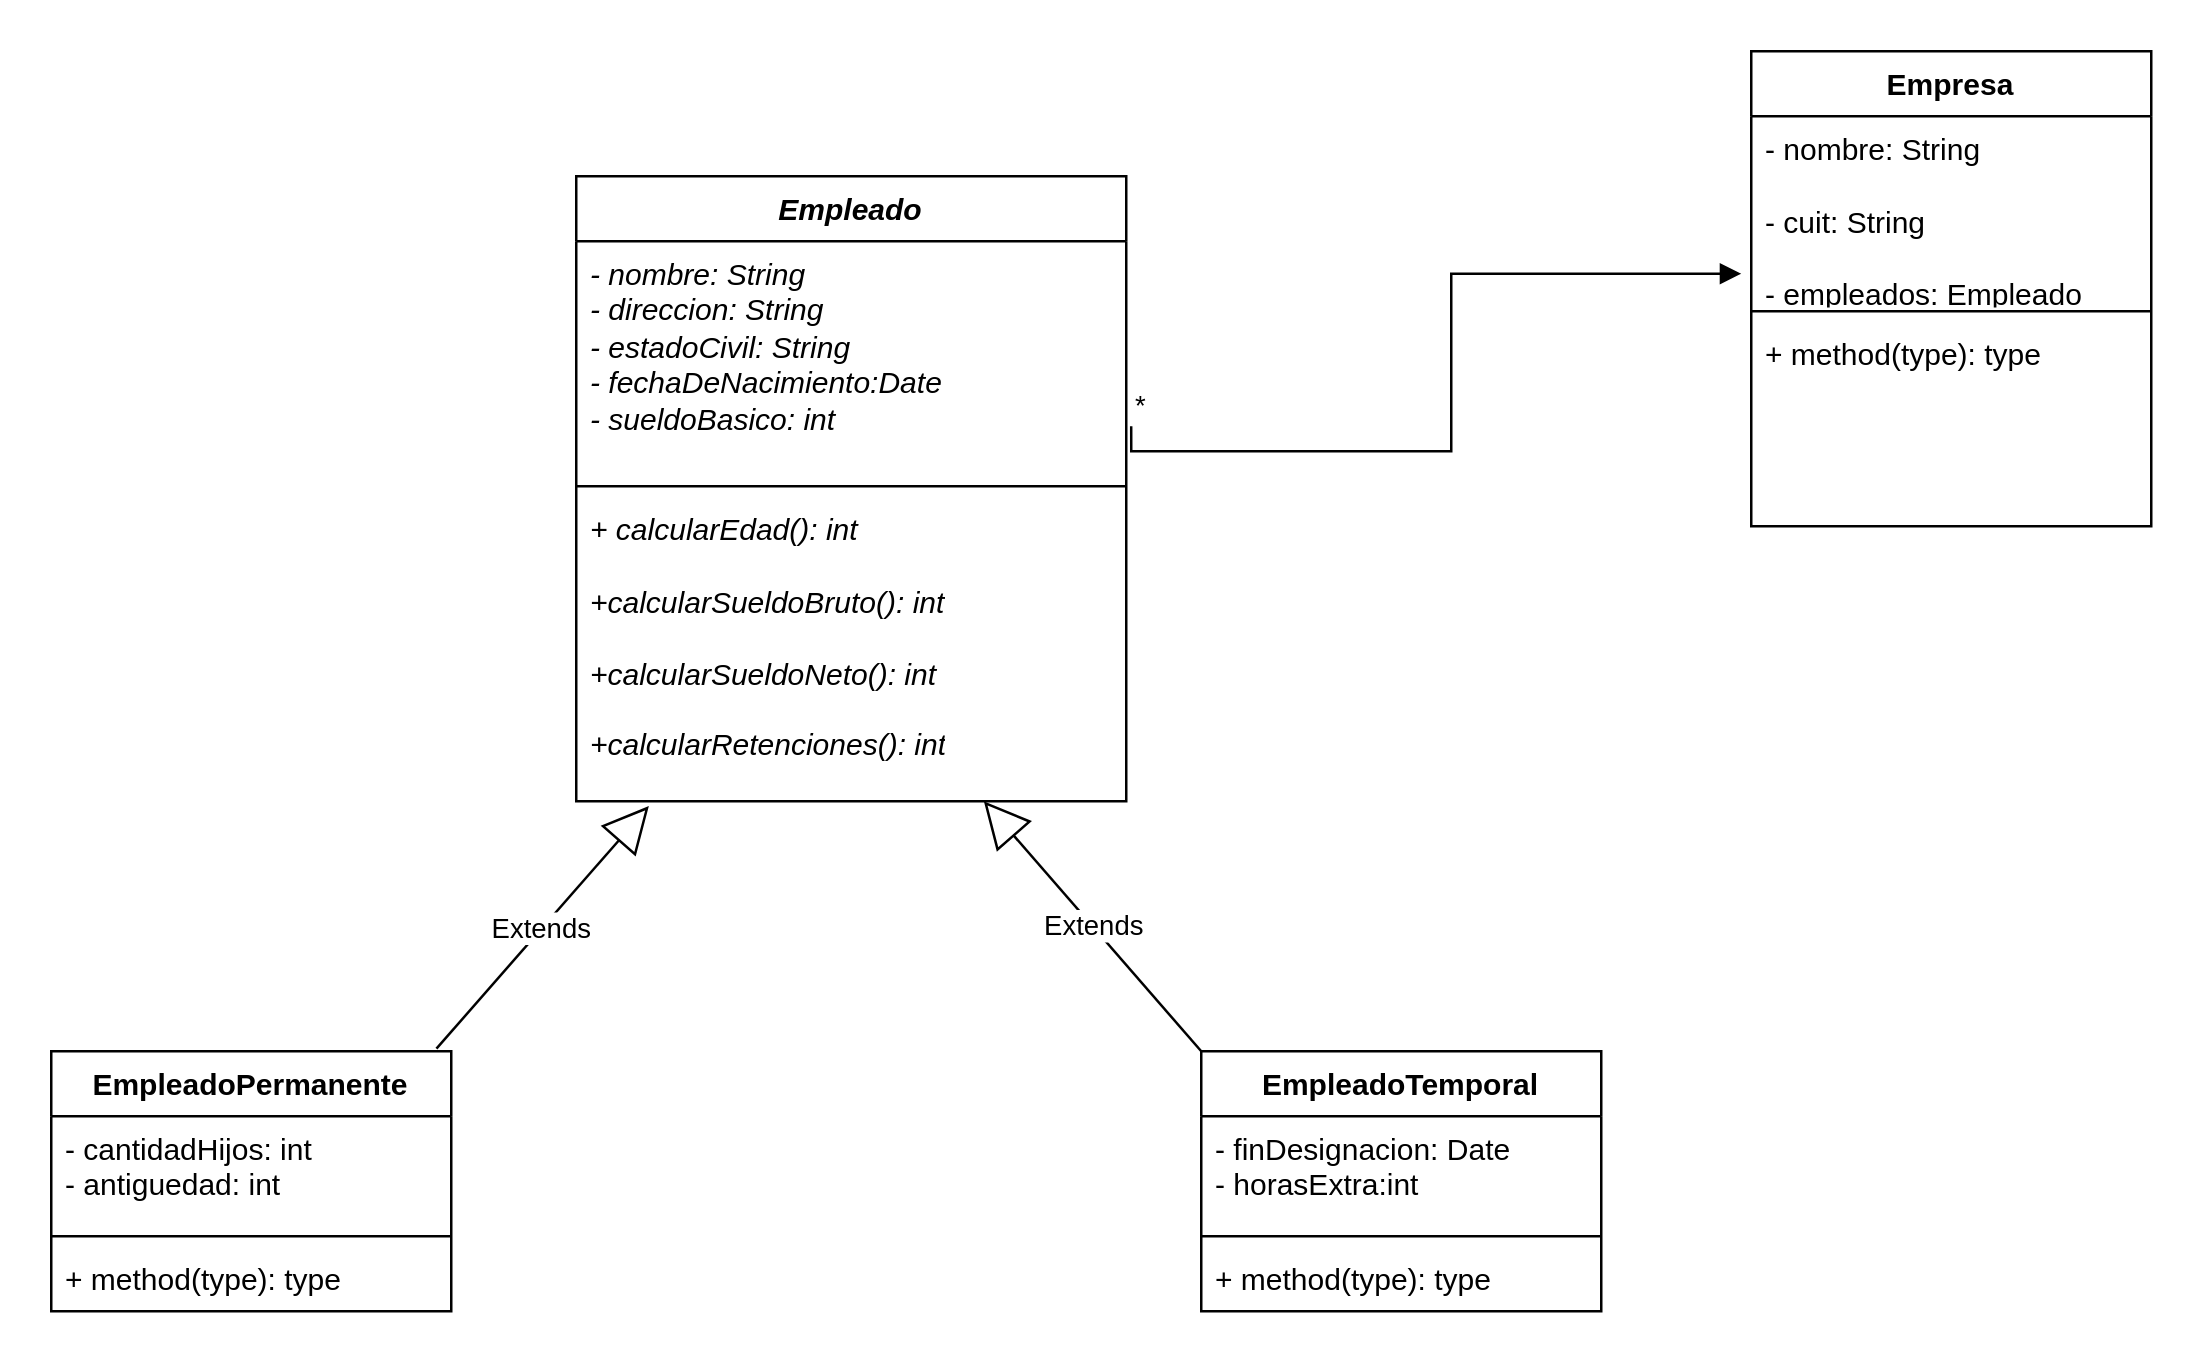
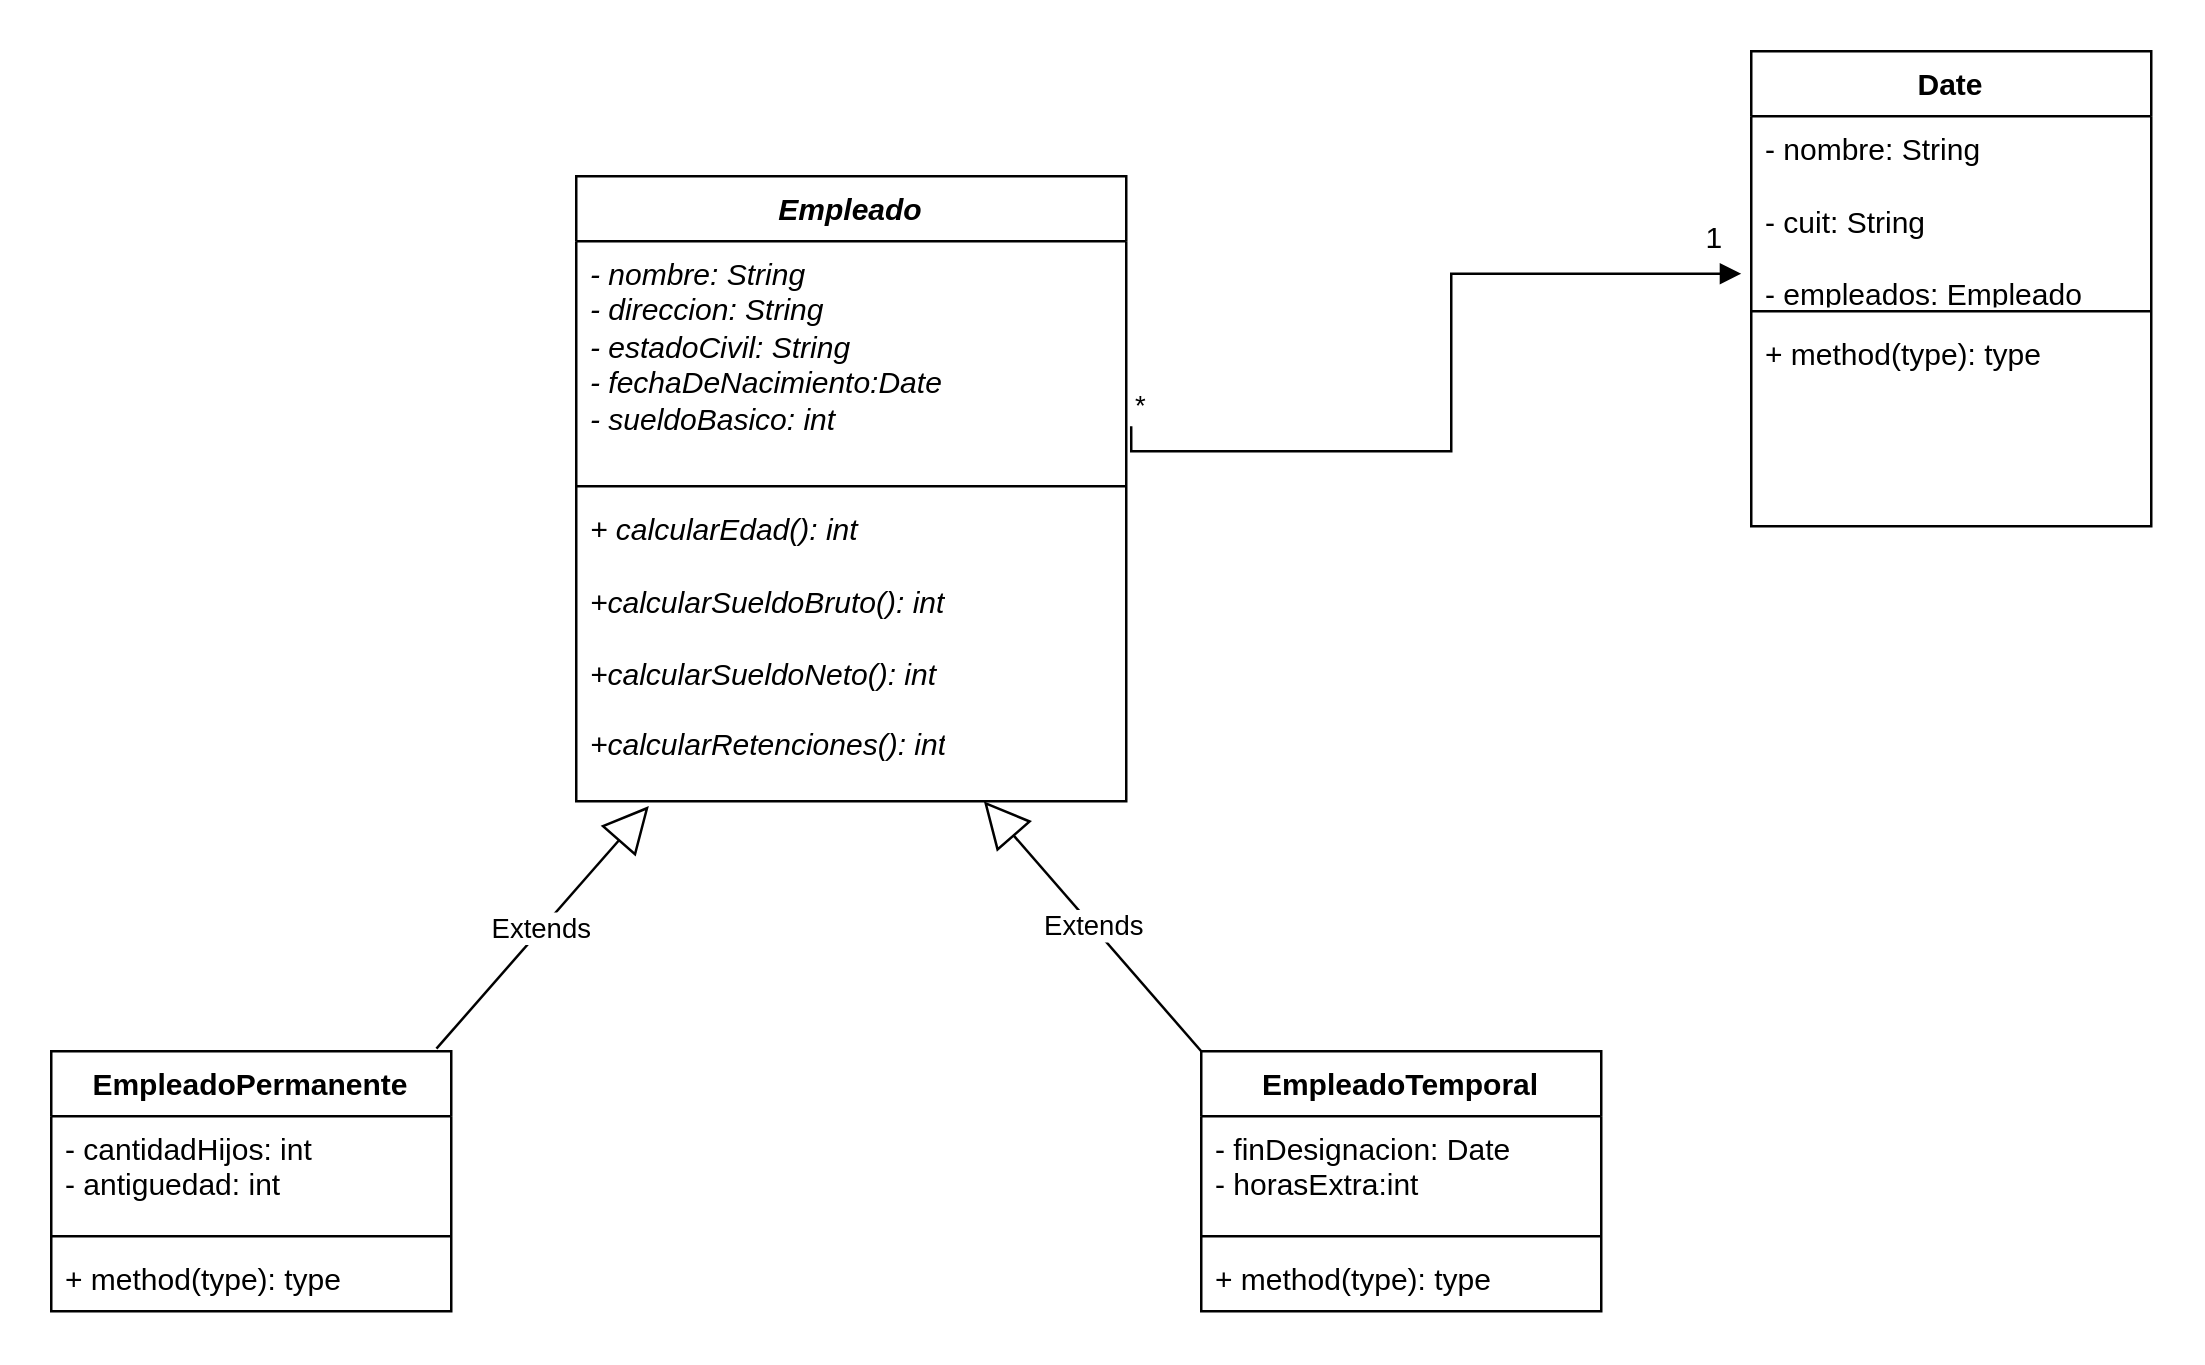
  <mxCell id="0" />
  <mxCell id="1" parent="0" />
- <mxCell id="2" value="&lt;div&gt;Empresa&lt;/div&gt;&lt;div&gt;&lt;br&gt;&lt;/div&gt;" style="swimlane;fontStyle=1;align=center;verticalAlign=top;childLayout=stackLayout;horizontal=1;startSize=26;horizontalStack=0;resizeParent=1;resizeParentMax=0;resizeLast=0;collapsible=1;marginBottom=0;whiteSpace=wrap;html=1;" vertex="1" parent="1"><mxGeometry x="700" y="20" width="160" height="190" as="geometry" /></mxCell>
+ <mxCell id="2" value="&lt;div&gt;Date&lt;/div&gt;&lt;div&gt;&lt;br&gt;&lt;/div&gt;" style="swimlane;fontStyle=1;align=center;verticalAlign=top;childLayout=stackLayout;horizontal=1;startSize=26;horizontalStack=0;resizeParent=1;resizeParentMax=0;resizeLast=0;collapsible=1;marginBottom=0;whiteSpace=wrap;html=1;" vertex="1" parent="1"><mxGeometry x="700" y="20" width="160" height="190" as="geometry" /></mxCell>
  <mxCell id="3" value="&lt;div&gt;- nombre: String&lt;/div&gt;&lt;div&gt;&lt;br&gt;&lt;/div&gt;&lt;div&gt;- cuit: String&lt;/div&gt;&lt;div&gt;&lt;br&gt;&lt;/div&gt;&lt;div&gt;- empleados: Empleado&lt;br&gt;&lt;/div&gt;" style="text;strokeColor=none;fillColor=none;align=left;verticalAlign=top;spacingLeft=4;spacingRight=4;overflow=hidden;rotatable=0;points=[[0,0.5],[1,0.5]];portConstraint=eastwest;whiteSpace=wrap;html=1;" vertex="1" parent="2"><mxGeometry y="26" width="160" height="74" as="geometry" /></mxCell>
  <mxCell id="4" value="" style="line;strokeWidth=1;fillColor=none;align=left;verticalAlign=middle;spacingTop=-1;spacingLeft=3;spacingRight=3;rotatable=0;labelPosition=right;points=[];portConstraint=eastwest;strokeColor=inherit;" vertex="1" parent="2"><mxGeometry y="100" width="160" height="8" as="geometry" /></mxCell>
  <mxCell id="5" value="+ method(type): type" style="text;strokeColor=none;fillColor=none;align=left;verticalAlign=top;spacingLeft=4;spacingRight=4;overflow=hidden;rotatable=0;points=[[0,0.5],[1,0.5]];portConstraint=eastwest;whiteSpace=wrap;html=1;" vertex="1" parent="2"><mxGeometry y="108" width="160" height="82" as="geometry" /></mxCell>
  <mxCell id="6" value="&lt;i&gt;Empleado&lt;/i&gt;" style="swimlane;fontStyle=1;align=center;verticalAlign=top;childLayout=stackLayout;horizontal=1;startSize=26;horizontalStack=0;resizeParent=1;resizeParentMax=0;resizeLast=0;collapsible=1;marginBottom=0;whiteSpace=wrap;html=1;" vertex="1" parent="1"><mxGeometry x="230" y="70" width="220" height="250" as="geometry"><mxRectangle x="180" y="150" width="50" height="40" as="alternateBounds" /></mxGeometry></mxCell>
  <mxCell id="7" value="&lt;div&gt;&lt;i&gt;- nombre: String&lt;/i&gt;&lt;/div&gt;&lt;div&gt;&lt;i&gt;- direccion: String&lt;/i&gt;&lt;/div&gt;&lt;div&gt;&lt;i&gt;- estadoCivil: String&lt;br&gt;&lt;/i&gt;&lt;/div&gt;&lt;div&gt;&lt;i&gt;- fechaDeNacimiento:Date&lt;/i&gt;&lt;/div&gt;&lt;div&gt;&lt;i&gt;- sueldoBasico: int&lt;br&gt;&lt;/i&gt;&lt;/div&gt;" style="text;strokeColor=none;fillColor=none;align=left;verticalAlign=top;spacingLeft=4;spacingRight=4;overflow=hidden;rotatable=0;points=[[0,0.5],[1,0.5]];portConstraint=eastwest;whiteSpace=wrap;html=1;" vertex="1" parent="6"><mxGeometry y="26" width="220" height="94" as="geometry" /></mxCell>
  <mxCell id="8" value="" style="line;strokeWidth=1;fillColor=none;align=left;verticalAlign=middle;spacingTop=-1;spacingLeft=3;spacingRight=3;rotatable=0;labelPosition=right;points=[];portConstraint=eastwest;strokeColor=inherit;" vertex="1" parent="6"><mxGeometry y="120" width="220" height="8" as="geometry" /></mxCell>
  <mxCell id="9" value="&lt;div&gt;&lt;i&gt;+ calcularEdad(): int&lt;/i&gt;&lt;/div&gt;&lt;div&gt;&lt;i&gt;&lt;br&gt;&lt;/i&gt;&lt;/div&gt;&lt;div&gt;&lt;i&gt;+calcularSueldoBruto(): int&lt;/i&gt;&lt;/div&gt;&lt;div&gt;&lt;i&gt;&lt;br&gt;&lt;/i&gt;&lt;/div&gt;&lt;div&gt;&lt;i&gt;+calcularSueldoNeto(): int&lt;/i&gt;&lt;/div&gt;&lt;div&gt;&lt;i&gt;&lt;br&gt;&lt;/i&gt;&lt;/div&gt;&lt;div&gt;&lt;i&gt;+calcularRetenciones(): int&lt;/i&gt;&lt;br&gt;&lt;/div&gt;&lt;div&gt;&lt;br&gt;&lt;/div&gt;" style="text;strokeColor=none;fillColor=none;align=left;verticalAlign=top;spacingLeft=4;spacingRight=4;overflow=hidden;rotatable=0;points=[[0,0.5],[1,0.5]];portConstraint=eastwest;whiteSpace=wrap;html=1;" vertex="1" parent="6"><mxGeometry y="128" width="220" height="122" as="geometry" /></mxCell>
  <mxCell id="10" value="" style="endArrow=block;endFill=1;html=1;edgeStyle=orthogonalEdgeStyle;align=left;verticalAlign=top;rounded=0;entryX=-0.025;entryY=0.851;entryDx=0;entryDy=0;entryPerimeter=0;exitX=1.009;exitY=0.787;exitDx=0;exitDy=0;exitPerimeter=0;" edge="1" parent="1" source="7" target="3"><mxGeometry x="-1" relative="1" as="geometry"><mxPoint x="420" y="320" as="sourcePoint" /><mxPoint x="580" y="320" as="targetPoint" /><Array as="points"><mxPoint x="580" y="180" /><mxPoint x="580" y="109" /></Array></mxGeometry></mxCell>
  <mxCell id="11" value="*" style="edgeLabel;resizable=0;html=1;align=left;verticalAlign=bottom;" connectable="0" vertex="1" parent="10"><mxGeometry x="-1" relative="1" as="geometry" /></mxCell>
+ <mxCell id="12" value="1" style="text;html=1;align=center;verticalAlign=middle;resizable=0;points=[];autosize=1;strokeColor=none;fillColor=none;" vertex="1" parent="1"><mxGeometry x="670" y="80" width="30" height="30" as="geometry" /></mxCell>
  <mxCell id="13" value="&lt;div&gt;EmpleadoPermanente&lt;/div&gt;&lt;div&gt;&lt;br&gt;&lt;/div&gt;" style="swimlane;fontStyle=1;align=center;verticalAlign=top;childLayout=stackLayout;horizontal=1;startSize=26;horizontalStack=0;resizeParent=1;resizeParentMax=0;resizeLast=0;collapsible=1;marginBottom=0;whiteSpace=wrap;html=1;" vertex="1" parent="1"><mxGeometry x="20" y="420" width="160" height="104" as="geometry" /></mxCell>
  <mxCell id="14" value="&lt;div&gt;- cantidadHijos: int&lt;/div&gt;&lt;div&gt;- antiguedad: int&lt;br&gt;&lt;/div&gt;" style="text;strokeColor=none;fillColor=none;align=left;verticalAlign=top;spacingLeft=4;spacingRight=4;overflow=hidden;rotatable=0;points=[[0,0.5],[1,0.5]];portConstraint=eastwest;whiteSpace=wrap;html=1;" vertex="1" parent="13"><mxGeometry y="26" width="160" height="44" as="geometry" /></mxCell>
  <mxCell id="15" value="" style="line;strokeWidth=1;fillColor=none;align=left;verticalAlign=middle;spacingTop=-1;spacingLeft=3;spacingRight=3;rotatable=0;labelPosition=right;points=[];portConstraint=eastwest;strokeColor=inherit;" vertex="1" parent="13"><mxGeometry y="70" width="160" height="8" as="geometry" /></mxCell>
  <mxCell id="16" value="+ method(type): type" style="text;strokeColor=none;fillColor=none;align=left;verticalAlign=top;spacingLeft=4;spacingRight=4;overflow=hidden;rotatable=0;points=[[0,0.5],[1,0.5]];portConstraint=eastwest;whiteSpace=wrap;html=1;" vertex="1" parent="13"><mxGeometry y="78" width="160" height="26" as="geometry" /></mxCell>
  <mxCell id="17" value="&lt;div&gt;EmpleadoTemporal&lt;/div&gt;&lt;div&gt;&lt;br&gt;&lt;/div&gt;&lt;div&gt;&lt;br&gt;&lt;/div&gt;" style="swimlane;fontStyle=1;align=center;verticalAlign=top;childLayout=stackLayout;horizontal=1;startSize=26;horizontalStack=0;resizeParent=1;resizeParentMax=0;resizeLast=0;collapsible=1;marginBottom=0;whiteSpace=wrap;html=1;" vertex="1" parent="1"><mxGeometry x="480" y="420" width="160" height="104" as="geometry" /></mxCell>
  <mxCell id="18" value="&lt;div&gt;- finDesignacion: Date&lt;br&gt;&lt;/div&gt;&lt;div&gt;- horasExtra:int&lt;br&gt;&lt;/div&gt;" style="text;strokeColor=none;fillColor=none;align=left;verticalAlign=top;spacingLeft=4;spacingRight=4;overflow=hidden;rotatable=0;points=[[0,0.5],[1,0.5]];portConstraint=eastwest;whiteSpace=wrap;html=1;" vertex="1" parent="17"><mxGeometry y="26" width="160" height="44" as="geometry" /></mxCell>
  <mxCell id="19" value="" style="line;strokeWidth=1;fillColor=none;align=left;verticalAlign=middle;spacingTop=-1;spacingLeft=3;spacingRight=3;rotatable=0;labelPosition=right;points=[];portConstraint=eastwest;strokeColor=inherit;" vertex="1" parent="17"><mxGeometry y="70" width="160" height="8" as="geometry" /></mxCell>
  <mxCell id="20" value="+ method(type): type" style="text;strokeColor=none;fillColor=none;align=left;verticalAlign=top;spacingLeft=4;spacingRight=4;overflow=hidden;rotatable=0;points=[[0,0.5],[1,0.5]];portConstraint=eastwest;whiteSpace=wrap;html=1;" vertex="1" parent="17"><mxGeometry y="78" width="160" height="26" as="geometry" /></mxCell>
  <mxCell id="21" value="Extends" style="endArrow=block;endSize=16;endFill=0;html=1;rounded=0;exitX=0;exitY=0;exitDx=0;exitDy=0;" edge="1" parent="1" source="17" target="9"><mxGeometry width="160" relative="1" as="geometry"><mxPoint x="420" y="350" as="sourcePoint" /><mxPoint x="580" y="350" as="targetPoint" /></mxGeometry></mxCell>
  <mxCell id="22" value="Extends" style="endArrow=block;endSize=16;endFill=0;html=1;rounded=0;exitX=0.963;exitY=-0.01;exitDx=0;exitDy=0;exitPerimeter=0;entryX=0.132;entryY=1.016;entryDx=0;entryDy=0;entryPerimeter=0;" edge="1" parent="1" source="13" target="9"><mxGeometry width="160" relative="1" as="geometry"><mxPoint x="420" y="350" as="sourcePoint" /><mxPoint x="580" y="350" as="targetPoint" /></mxGeometry></mxCell>
